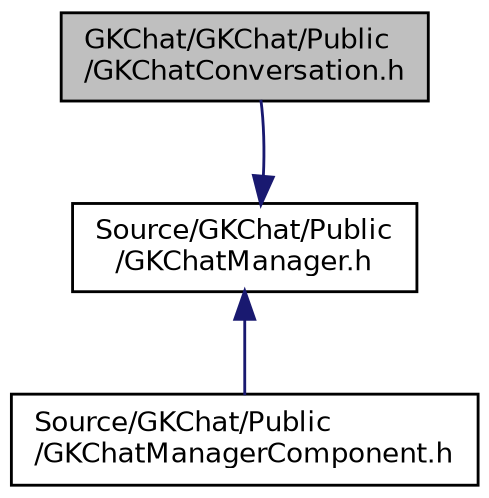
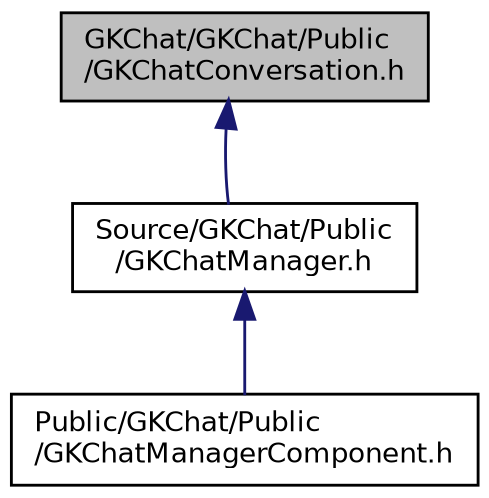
  digraph {
    node [color=black fillcolor=white fontname=Helvetica fontsize=10 shape=record style=filled]
    edge [color=midnightblue dir=back fontname=Helvetica fontsize=10 labelfontname=Helvetica labelfontsize=10 style=solid]
    n1 [fillcolor=grey75 fontcolor=black height=0.2 label="GKChat/GKChat/Public\l/GKChatConversation.h" width=0.4]
    n2 [height=0.2 label="Source/GKChat/Public\l/GKChatManager.h" width=0.4]
-   n3 [height=0.2 label="Source/GKChat/Public\l/GKChatManagerComponent.h" width=0.4]
-   n2 -> n1
+   n3 [height=0.2 label="Public/GKChat/Public\l/GKChatManagerComponent.h" width=0.4]
+   n1 -> n2
    n2 -> n3
  }
